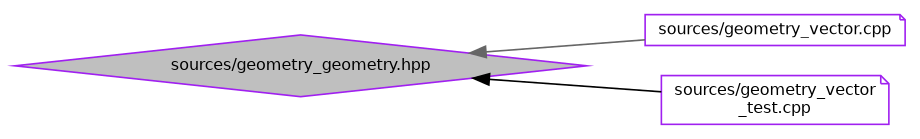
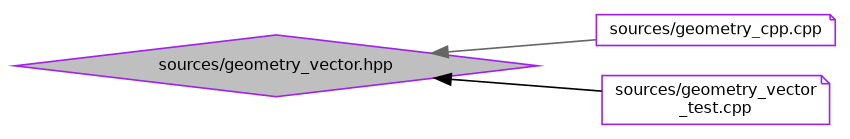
  digraph {
    rankdir=LR
    node [color=purple fillcolor=white fontname=Helvetica fontsize=10 shape=note style=filled]
    edge [dir=back fontname=Helvetica fontsize=10 labelfontname=Helvetica labelfontsize=10 style=solid]
-   n1 [fillcolor=grey75 fontcolor=black height=0.2 label="sources/geometry_geometry.hpp" shape=diamond width=0.4]
-   n2 [height=0.2 label="sources/geometry_vector.cpp" width=0.4]
+   n1 [fillcolor=grey75 fontcolor=black height=0.2 label="sources/geometry_vector.hpp" shape=diamond width=0.4]
+   n2 [height=0.2 label="sources/geometry_cpp.cpp" width=0.4]
    n3 [height=0.2 label="sources/geometry_vector\l_test.cpp" width=0.4]
    n1 -> n2 [color=gray40]
    n1 -> n3 [color=black]
  }
